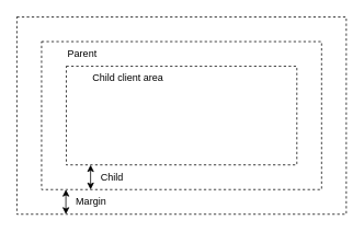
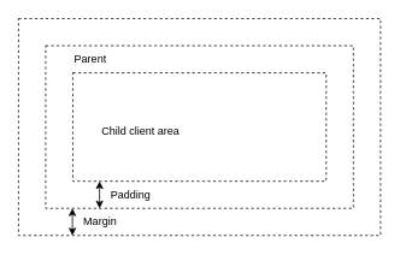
  <mxCell id="0" />
  <mxCell id="1" parent="0" />
  <mxCell id="2" value="" style="rounded=0;whiteSpace=wrap;html=1;fillColor=none;dashed=1;" parent="1" vertex="1"><mxGeometry width="400" height="240" as="geometry" x="20" y="20" /></mxCell>
  <mxCell id="3" value="" style="rounded=0;whiteSpace=wrap;html=1;fillColor=none;dashed=1;" parent="1" vertex="1"><mxGeometry x="50" y="50" width="340" height="180" as="geometry" /></mxCell>
  <mxCell id="4" value="Parent" style="text;html=1;align=left;verticalAlign=middle;whiteSpace=wrap;rounded=0;" parent="1" vertex="1"><mxGeometry x="80" y="50" width="280" height="30" as="geometry" /></mxCell>
  <mxCell id="5" value="" style="rounded=0;whiteSpace=wrap;html=1;fillColor=none;dashed=1;" parent="1" vertex="1"><mxGeometry x="80" y="80" width="280" height="120" as="geometry" /></mxCell>
- <mxCell id="6" value="Child client area" style="text;html=1;align=left;verticalAlign=middle;whiteSpace=wrap;rounded=0;" parent="1" vertex="1"><mxGeometry x="110" y="80" width="220" height="30" as="geometry" /></mxCell>
+ <mxCell id="6" value="Child client area" style="text;html=1;align=left;verticalAlign=middle;whiteSpace=wrap;rounded=0;" parent="1" vertex="1"><mxGeometry x="110" y="130" width="220" height="30" as="geometry" /></mxCell>
  <mxCell id="7" value="" style="endArrow=classic;startArrow=classic;html=1;rounded=0;" parent="1" edge="1"><mxGeometry width="50" height="50" relative="1" as="geometry"><mxPoint x="79.52" y="260" as="sourcePoint" /><mxPoint x="79.52" y="230" as="targetPoint" /></mxGeometry></mxCell>
  <mxCell id="8" value="" style="endArrow=classic;startArrow=classic;html=1;rounded=0;" parent="1" edge="1"><mxGeometry width="50" height="50" relative="1" as="geometry"><mxPoint x="109.52" y="230" as="sourcePoint" /><mxPoint x="109.52" y="200" as="targetPoint" /></mxGeometry></mxCell>
  <mxCell id="9" value="Margin" style="text;html=1;align=left;verticalAlign=middle;whiteSpace=wrap;rounded=0;" parent="1" vertex="1"><mxGeometry x="90" y="230" width="260" height="30" as="geometry" /></mxCell>
- <mxCell id="10" value="Child" style="text;html=1;align=left;verticalAlign=middle;whiteSpace=wrap;rounded=0;" parent="1" vertex="1"><mxGeometry x="120" y="200" width="200" height="30" as="geometry" /></mxCell>
+ <mxCell id="10" value="Padding" style="text;html=1;align=left;verticalAlign=middle;whiteSpace=wrap;rounded=0;" parent="1" vertex="1"><mxGeometry x="120" y="200" width="200" height="30" as="geometry" /></mxCell>
